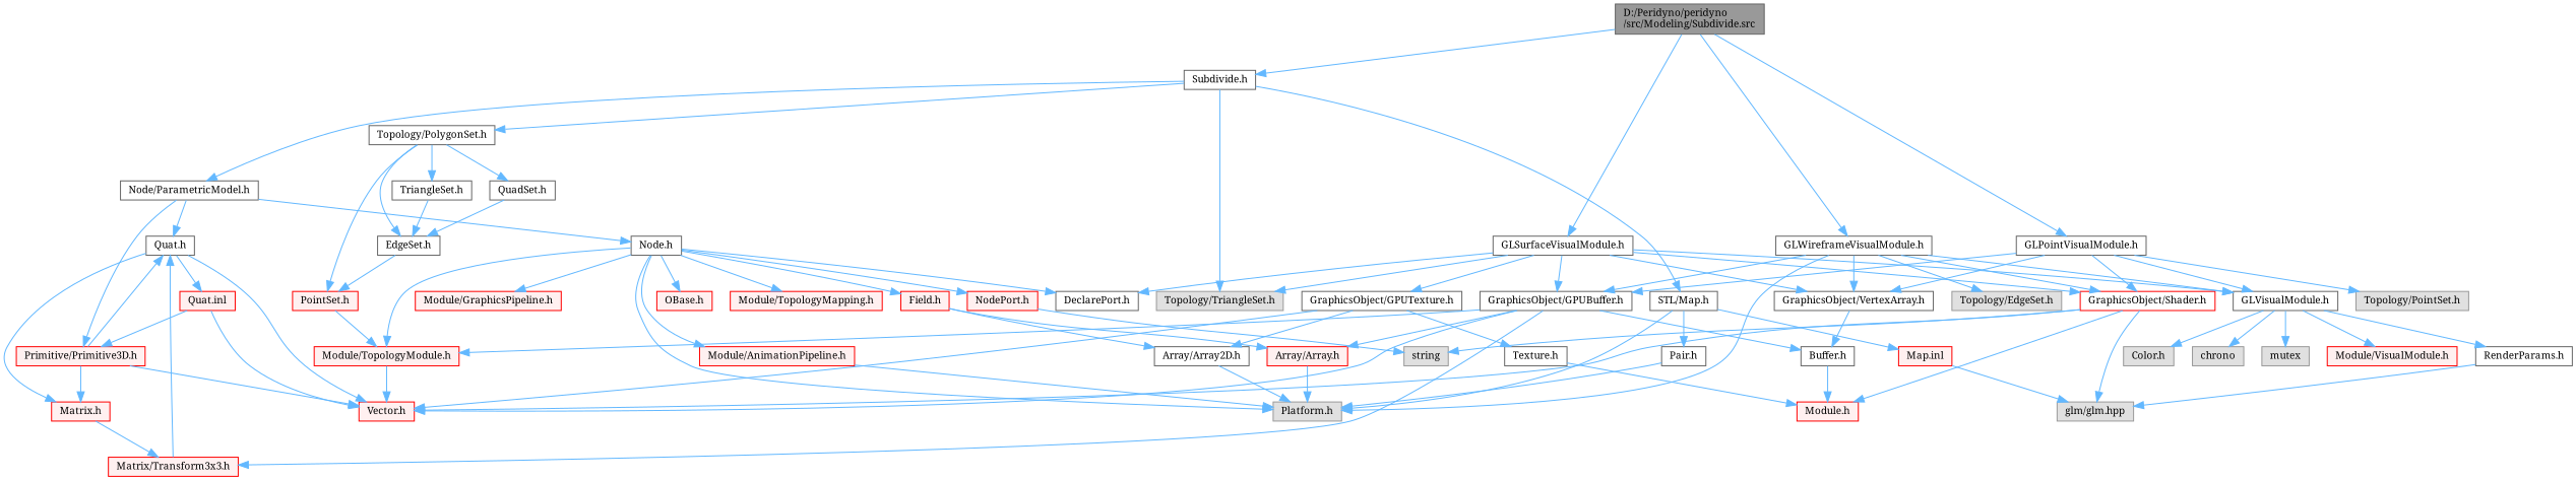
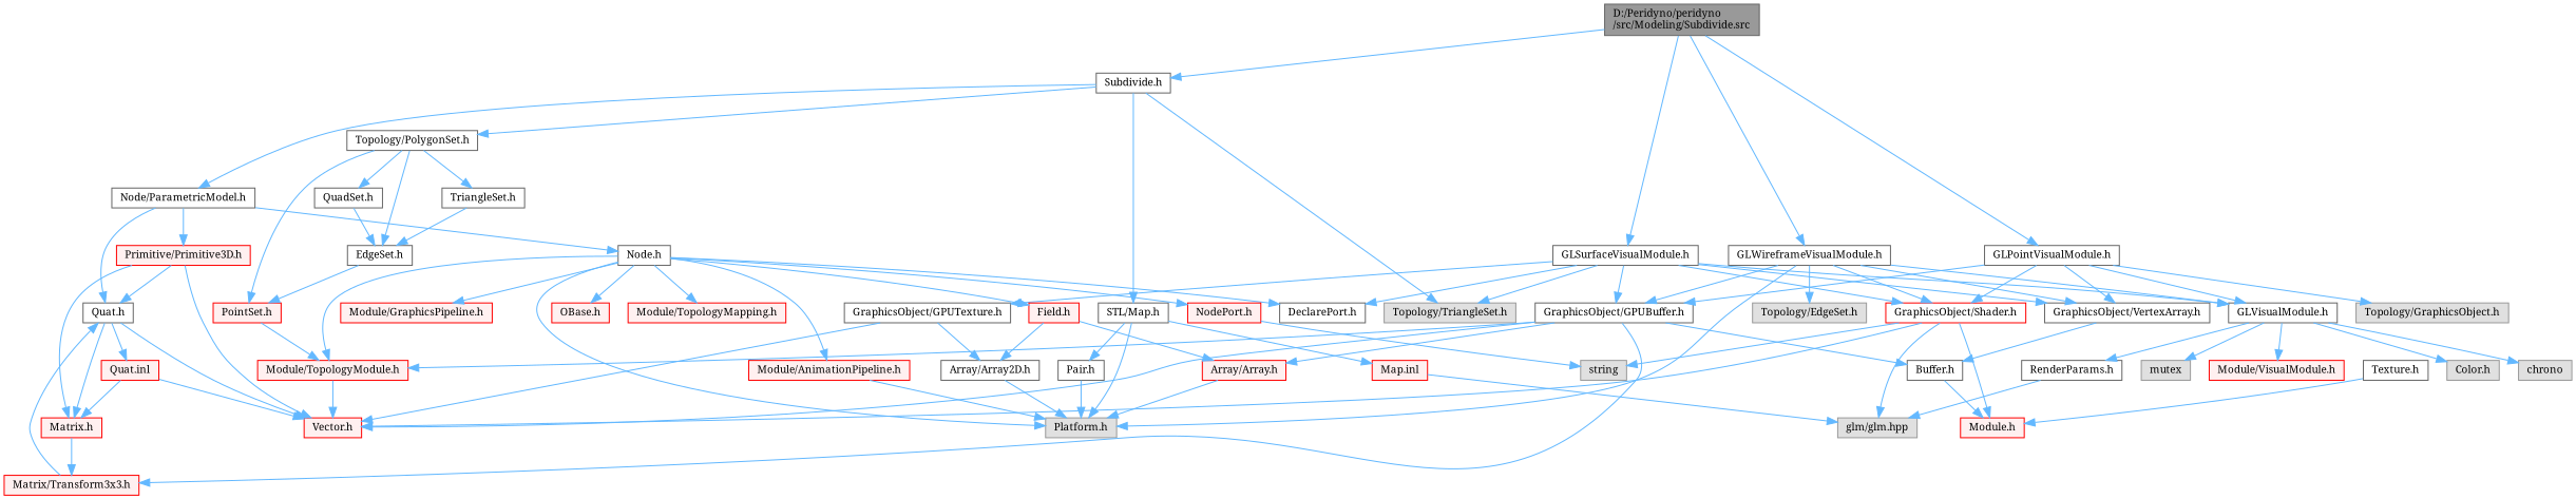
  digraph {
    fontname="Noto Serif"
    node [color=grey40 fillcolor=white fontname="Noto Serif" fontsize=10 shape=box style=filled]
    edge [color=steelblue1 fontname="Noto Serif" fontsize=10 labelfontname=Helvetica labelfontsize=10 style=solid]
    n1 [color=gray40 fillcolor=grey60 fontcolor=black height=0.2 label="D:/Peridyno/peridyno\l/src/Modeling/Subdivide.src" width=0.4]
    n2 [height=0.2 label="Subdivide.h" width=0.4]
    n3 [height=0.2 label="GLSurfaceVisualModule.h" width=0.4]
    n4 [height=0.2 label="GLWireframeVisualModule.h" width=0.4]
    n5 [height=0.2 label="GLPointVisualModule.h" width=0.4]
    n6 [height=0.2 label="Node/ParametricModel.h" width=0.4]
    n7 [color=grey60 fillcolor="#E0E0E0" height=0.2 label="Topology/TriangleSet.h" width=0.4]
    n8 [height=0.2 label="Topology/PolygonSet.h" width=0.4]
    n9 [height=0.2 label="STL/Map.h" width=0.4]
    n10 [height=0.2 label="DeclarePort.h" width=0.4]
    n11 [height=0.2 label="GLVisualModule.h" width=0.4]
    n12 [height=0.2 label="GraphicsObject/GPUBuffer.h" width=0.4]
    n13 [height=0.2 label="GraphicsObject/GPUTexture.h" width=0.4]
    n14 [height=0.2 label="GraphicsObject/VertexArray.h" width=0.4]
    n15 [color=red height=0.2 label="GraphicsObject/Shader.h" width=0.4]
    n16 [color=grey60 fillcolor="#E0E0E0" height=0.2 label="Platform.h" width=0.4]
    n17 [color=grey60 fillcolor="#E0E0E0" height=0.2 label="Topology/EdgeSet.h" width=0.4]
-   n18 [color=grey60 fillcolor="#E0E0E0" height=0.2 label="Topology/PointSet.h" width=0.4]
+   n18 [color=grey60 fillcolor="#E0E0E0" height=0.2 label="Topology/GraphicsObject.h" width=0.4]
    n19 [height=0.2 label="Node.h" width=0.4]
    n20 [height=0.2 label="Quat.h" width=0.4]
    n21 [color=red fillcolor="#FFF0F0" height=0.2 label="Primitive/Primitive3D.h" width=0.4]
    n22 [color=red fillcolor="#FFF0F0" height=0.2 label="PointSet.h" width=0.4]
    n23 [height=0.2 label="EdgeSet.h" width=0.4]
    n24 [height=0.2 label="TriangleSet.h" width=0.4]
    n25 [height=0.2 label="QuadSet.h" width=0.4]
    n26 [height=0.2 label="Pair.h" width=0.4]
    n27 [color=red fillcolor="#FFF0F0" height=0.2 label="Map.inl" width=0.4]
    n28 [color=red fillcolor="#FFF0F0" height=0.2 label="OBase.h" width=0.4]
    n29 [color=red fillcolor="#FFF0F0" height=0.2 label="Field.h" width=0.4]
    n30 [color=red fillcolor="#FFF0F0" height=0.2 label="NodePort.h" width=0.4]
    n31 [color=red fillcolor="#FFF0F0" height=0.2 label="Module/TopologyModule.h" width=0.4]
    n32 [color=red fillcolor="#FFF0F0" height=0.2 label="Module/TopologyMapping.h" width=0.4]
    n33 [color=red fillcolor="#FFF0F0" height=0.2 label="Module/AnimationPipeline.h" width=0.4]
    n34 [color=red fillcolor="#FFF0F0" height=0.2 label="Module/GraphicsPipeline.h" width=0.4]
    n35 [color=red fillcolor="#FFF0F0" height=0.2 label="Vector.h" width=0.4]
    n36 [color=red fillcolor="#FFF0F0" height=0.2 label="Matrix.h" width=0.4]
    n37 [color=red fillcolor="#FFF0F0" height=0.2 label="Quat.inl" width=0.4]
    n38 [color=red fillcolor="#FFF0F0" height=0.2 label="Array/Array.h" width=0.4]
    n39 [height=0.2 label="Array/Array2D.h" width=0.4]
    n40 [color=grey60 fillcolor="#E0E0E0" height=0.2 label=string width=0.4]
    n41 [color=red fillcolor="#FFF0F0" height=0.2 label="Matrix/Transform3x3.h" width=0.4]
    n42 [color=grey60 fillcolor="#E0E0E0" height=0.2 label="glm/glm.hpp" width=0.4]
    n43 [color=grey60 fillcolor="#E0E0E0" height=0.2 label=chrono width=0.4]
    n44 [color=grey60 fillcolor="#E0E0E0" height=0.2 label=mutex width=0.4]
    n45 [color=red fillcolor="#FFF0F0" height=0.2 label="Module/VisualModule.h" width=0.4]
    n46 [color=grey60 fillcolor="#E0E0E0" height=0.2 label="Color.h" width=0.4]
    n47 [height=0.2 label="RenderParams.h" width=0.4]
    n48 [height=0.2 label="Buffer.h" width=0.4]
    n49 [height=0.2 label="Texture.h" width=0.4]
    n50 [color=red fillcolor="#FFF0F0" height=0.2 label="Module.h" width=0.4]
    n1 -> n2
    n1 -> n3
    n1 -> n4
    n1 -> n5
    n2 -> n6
    n2 -> n7
    n2 -> n8
    n2 -> n9
    n3 -> n7
    n3 -> n10
    n3 -> n11
    n3 -> n12
    n3 -> n13
    n3 -> n14
    n3 -> n15
    n4 -> n11
    n4 -> n12
    n4 -> n14
    n4 -> n15
    n4 -> n16
    n4 -> n17
    n5 -> n11
    n5 -> n12
    n5 -> n14
    n5 -> n15
    n5 -> n18
    n6 -> n19
    n6 -> n20
    n6 -> n21
    n8 -> n22
    n8 -> n23
    n8 -> n24
    n8 -> n25
    n9 -> n16
    n9 -> n26
    n9 -> n27
    n11 -> n43
    n11 -> n44
    n11 -> n45
    n11 -> n46
    n11 -> n47
    n12 -> n31
    n12 -> n35
    n12 -> n38
    n12 -> n41
    n12 -> n48
    n13 -> n35
    n13 -> n39
-   n13 -> n49
    n14 -> n48
    n15 -> n35
    n15 -> n40
    n15 -> n42
    n15 -> n50
    n19 -> n10
    n19 -> n16
    n19 -> n28
    n19 -> n29
    n19 -> n30
    n19 -> n31
    n19 -> n32
    n19 -> n33
    n19 -> n34
    n20 -> n35
    n20 -> n36
    n20 -> n37
    n21 -> n20
    n21 -> n35
    n21 -> n36
    n22 -> n31
    n23 -> n22
    n24 -> n23
    n25 -> n23
    n26 -> n16
    n27 -> n42
    n29 -> n38
    n29 -> n39
    n30 -> n40
    n31 -> n35
    n33 -> n16
    n36 -> n41
    n37 -> n35
-   n37 -> n21
+   n37 -> n36
    n38 -> n16
    n39 -> n16
    n41 -> n20
    n47 -> n42
    n48 -> n50
    n49 -> n50
  }
